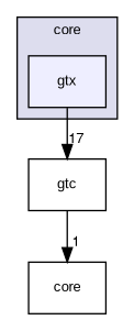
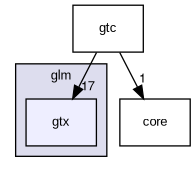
  digraph {
    compound=true
    fontname="Liberation Sans"
    node [fontname="Liberation Sans" fontsize=10 shape=box]
    edge [fontname="Liberation Sans" labeldistance=1.5 labelfontname=FreeSans labelfontsize=10]
    n1 [fillcolor="#eeeeff" label=gtx pencolor=black style=filled]
    n2 [label=gtc]
    n3 [label=core]
    subgraph cluster_1 {
      bgcolor="#ddddee"
      fontsize=10
-     label=core
+     label=glm
      pencolor=black
      n1
    }
-   n1 -> n2 [headlabel=17]
+   n2 -> n1 [headlabel=17]
    n2 -> n3 [headlabel=1]
  }
